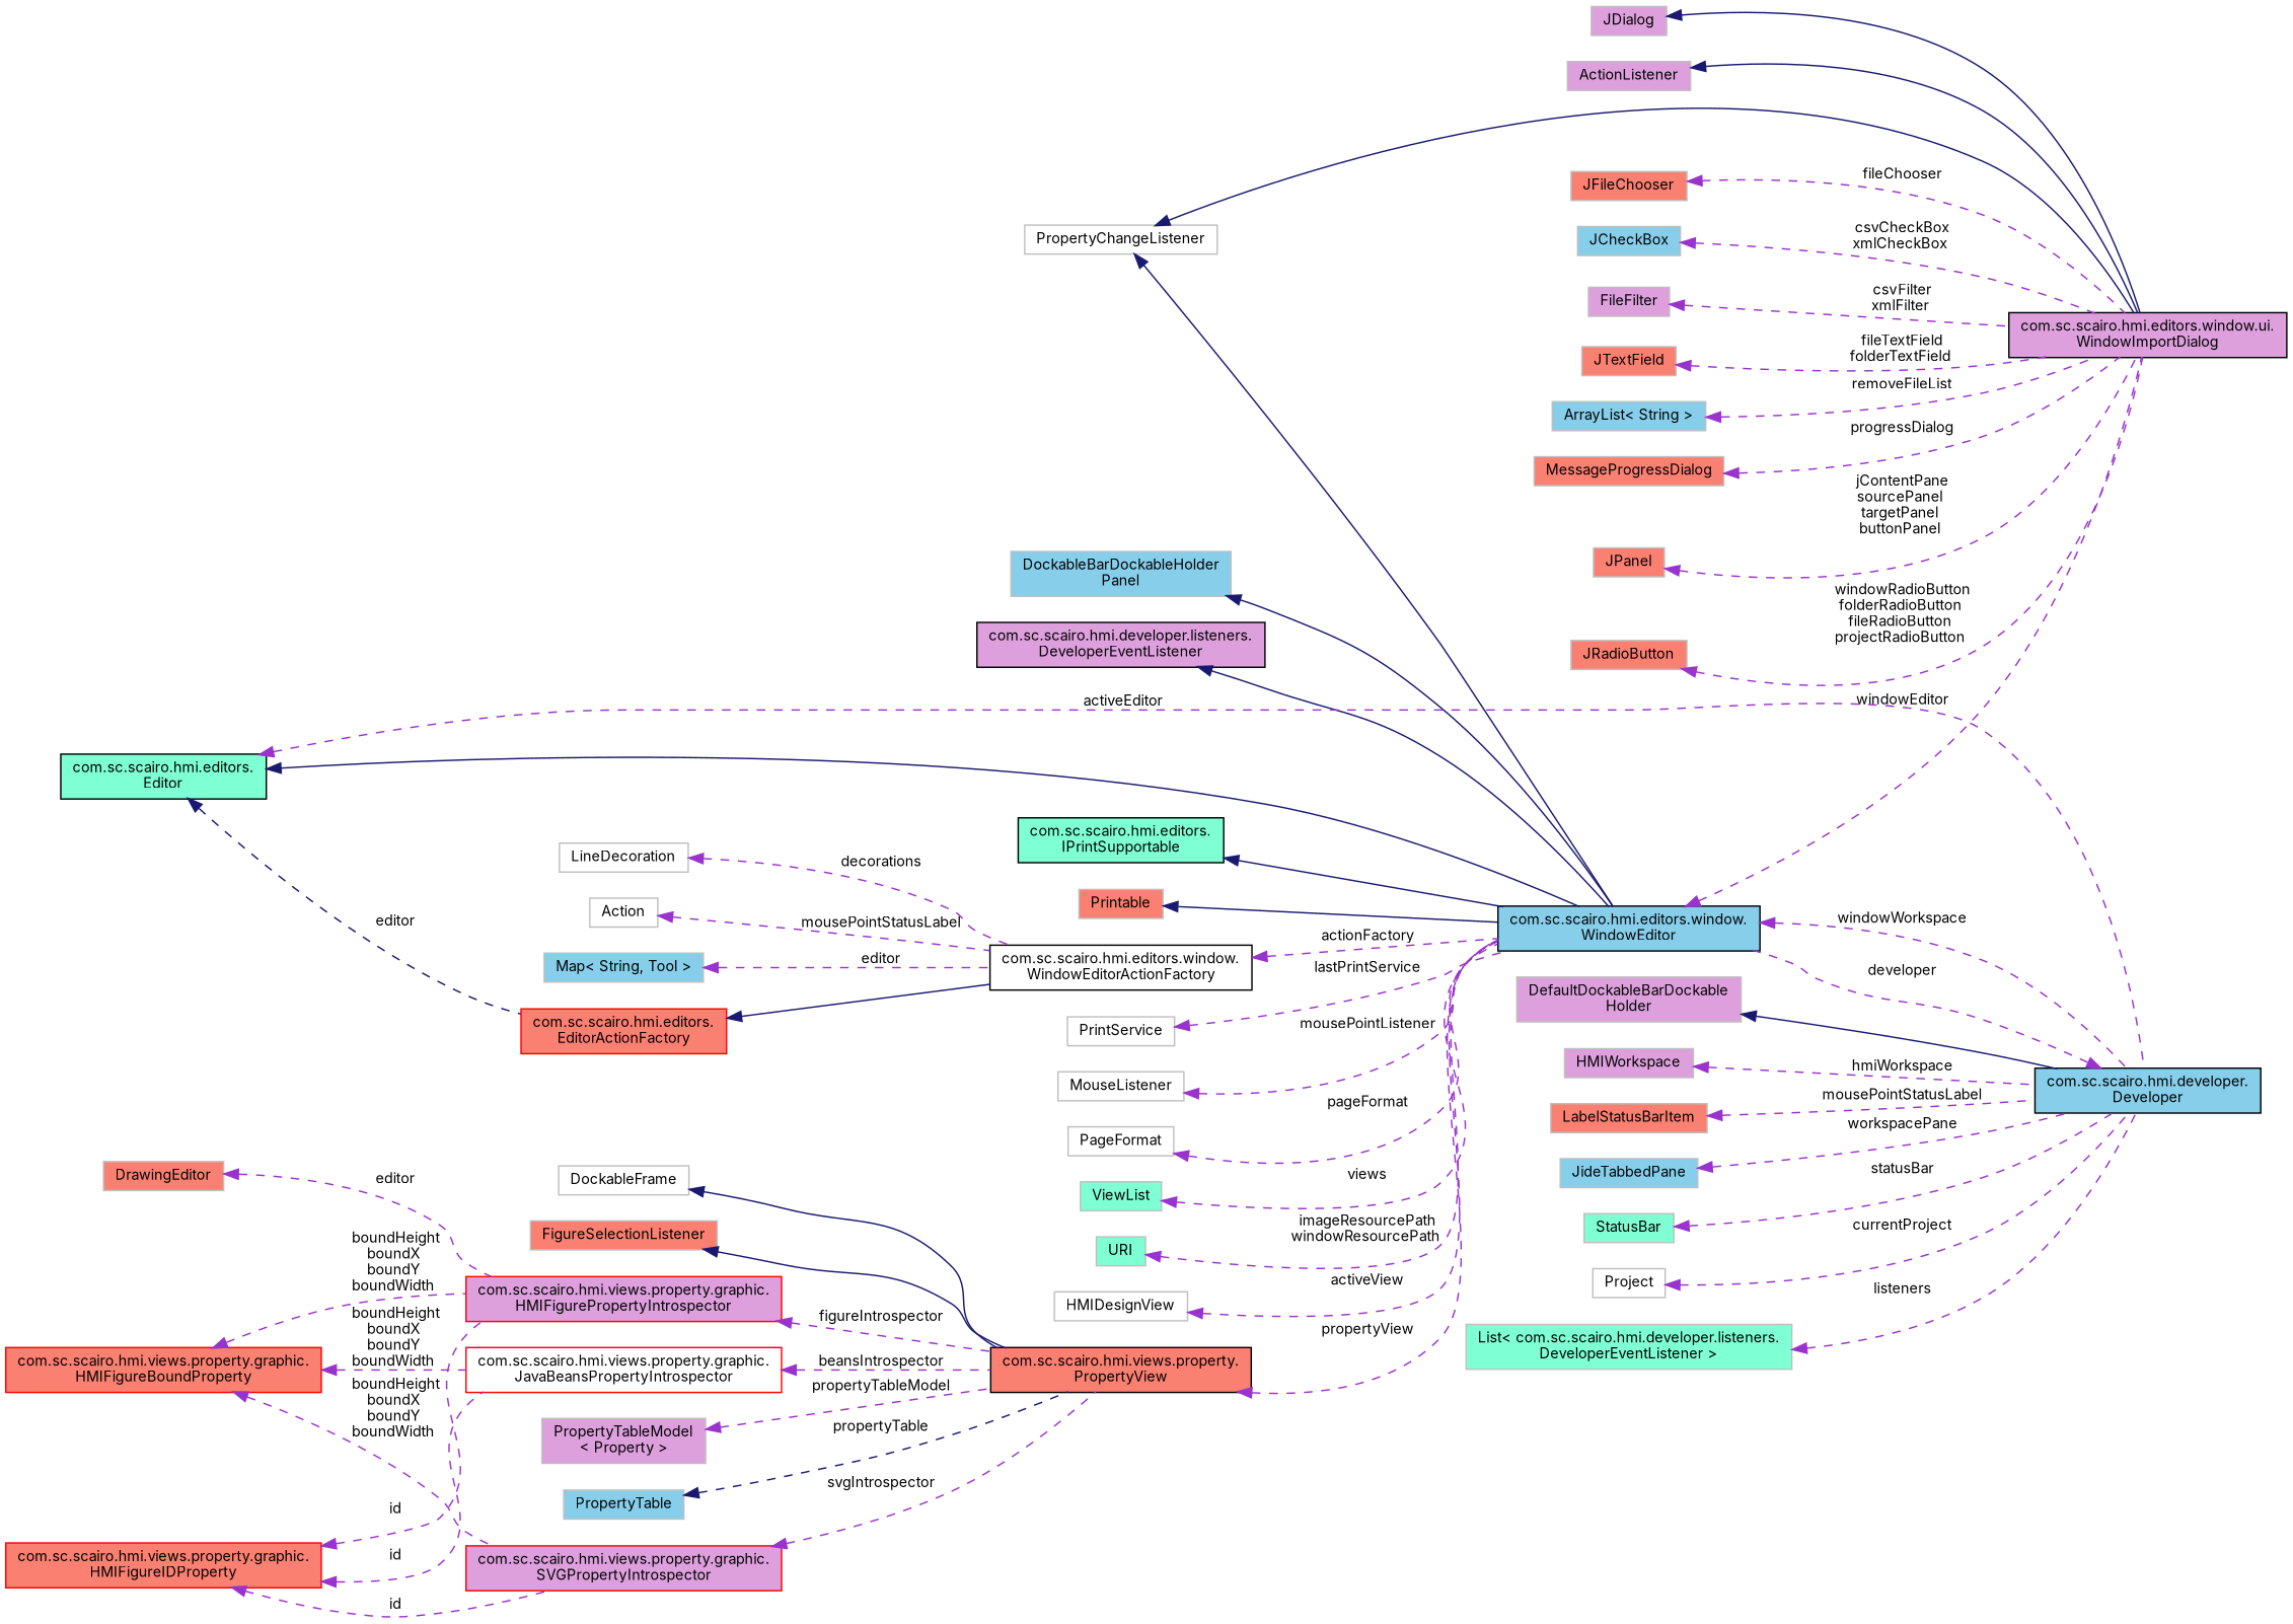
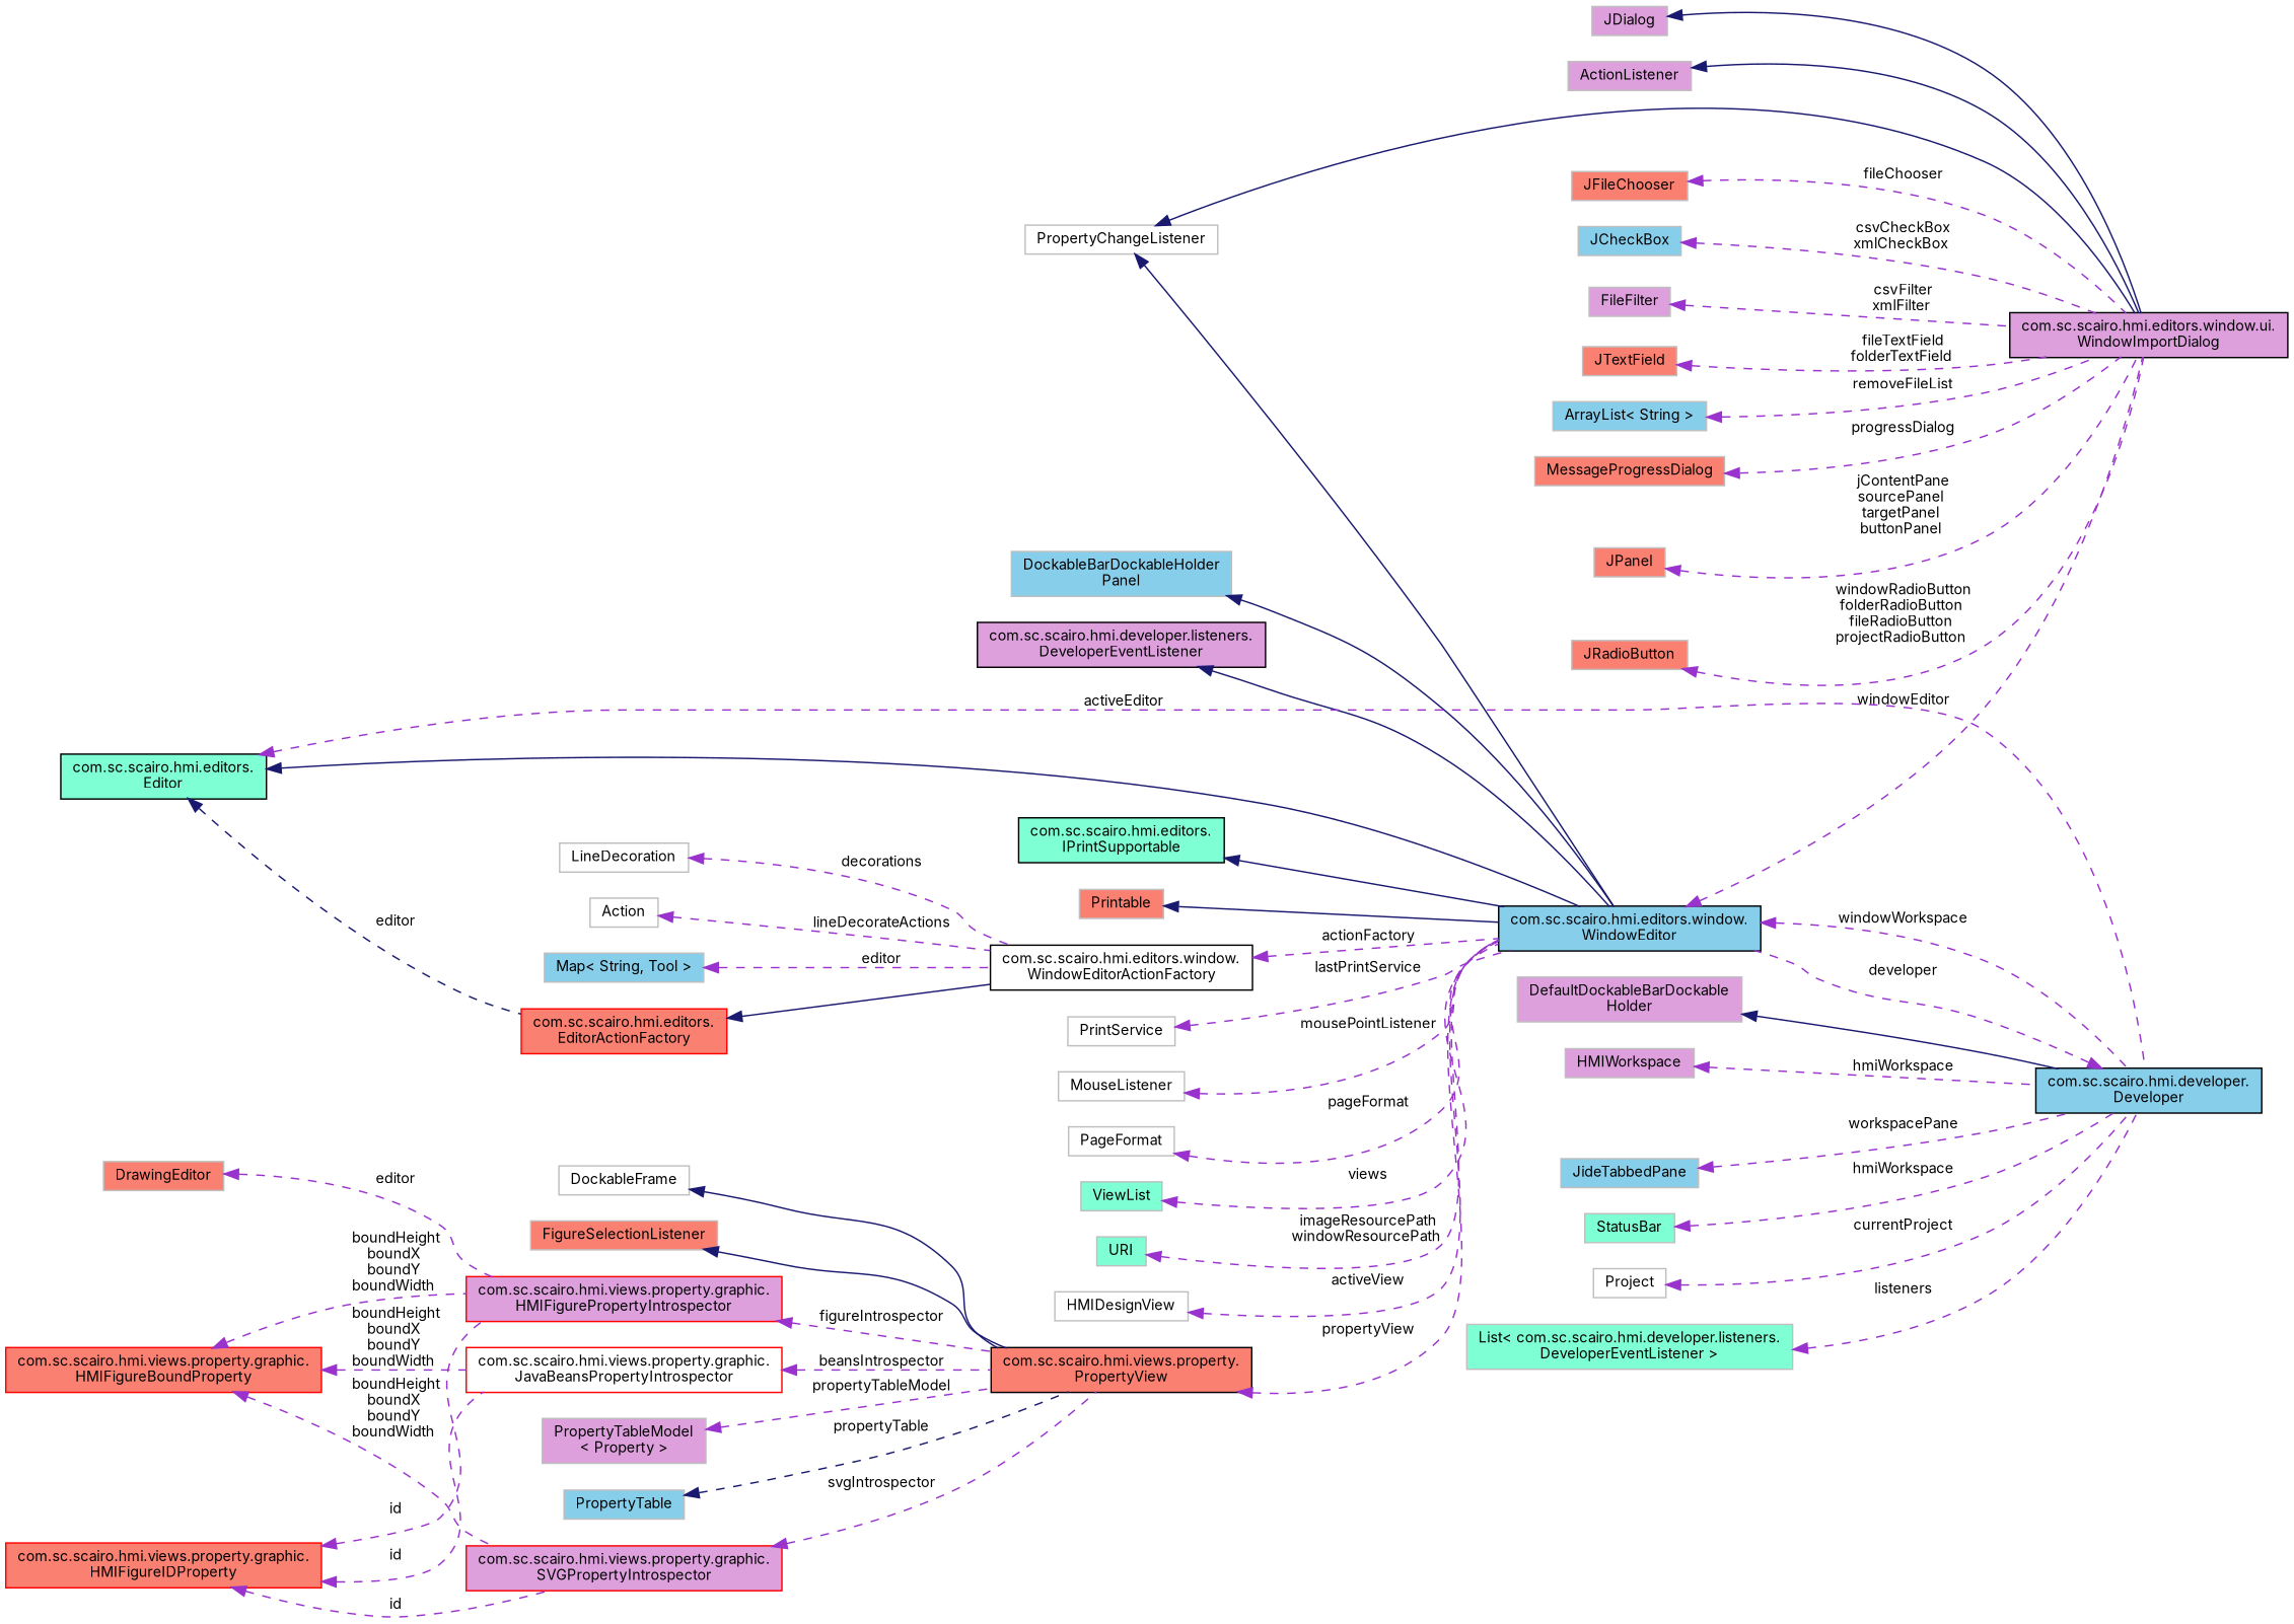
  digraph {
    fontname=Inter
    rankdir=LR
    node [color=grey75 fillcolor=salmon fontname=Inter fontsize=10 shape=record style=filled]
    edge [color=darkorchid3 dir=back fontname=Inter fontsize=10 labelfontname=Helvetica labelfontsize=10 style=dashed]
    n1 [color=black fillcolor=plum fontcolor=black height=0.2 label="com.sc.scairo.hmi.editors.window.ui.\lWindowImportDialog" width=0.4]
    n2 [fillcolor=plum height=0.2 label=JDialog width=0.4]
    n3 [fillcolor=plum height=0.2 label=ActionListener width=0.4]
    n4 [fillcolor=white height=0.2 label=PropertyChangeListener width=0.4]
    n5 [color=black fillcolor=skyblue height=0.2 label="com.sc.scairo.hmi.editors.window.\lWindowEditor" width=0.4]
    n6 [color=black fillcolor=skyblue height=0.2 label="com.sc.scairo.hmi.developer.\lDeveloper" width=0.4]
    n7 [height=0.2 label=JFileChooser width=0.4]
    n8 [fillcolor=skyblue height=0.2 label=JCheckBox width=0.4]
    n9 [fillcolor=plum height=0.2 label=FileFilter width=0.4]
    n10 [fillcolor=skyblue height=0.2 label="DockableBarDockableHolder\lPanel" width=0.4]
    n11 [color=black fillcolor=plum height=0.2 label="com.sc.scairo.hmi.developer.listeners.\lDeveloperEventListener" width=0.4]
    n12 [color=black fillcolor=aquamarine height=0.2 label="com.sc.scairo.hmi.editors.\lEditor" width=0.4]
    n13 [color=red height=0.2 label="com.sc.scairo.hmi.editors.\lEditorActionFactory" width=0.4]
    n14 [color=black fillcolor=white height=0.2 label="com.sc.scairo.hmi.editors.window.\lWindowEditorActionFactory" width=0.4]
    n15 [color=black fillcolor=aquamarine height=0.2 label="com.sc.scairo.hmi.editors.\lIPrintSupportable" width=0.4]
    n16 [height=0.2 label=Printable width=0.4]
    n17 [height=0.2 label=DrawingEditor width=0.4]
    n18 [color=red fillcolor=plum height=0.2 label="com.sc.scairo.hmi.views.property.graphic.\lHMIFigurePropertyIntrospector" width=0.4]
    n19 [color=black height=0.2 label="com.sc.scairo.hmi.views.property.\lPropertyView" width=0.4]
    n20 [fillcolor=white height=0.2 label=PrintService width=0.4]
    n21 [fillcolor=white height=0.2 label=MouseListener width=0.4]
    n22 [fillcolor=white height=0.2 label=PageFormat width=0.4]
    n23 [fillcolor=aquamarine height=0.2 label=ViewList width=0.4]
    n24 [fillcolor=aquamarine height=0.2 label=URI width=0.4]
    n25 [fillcolor=white height=0.2 label=HMIDesignView width=0.4]
    n26 [fillcolor=plum height=0.2 label="DefaultDockableBarDockable\lHolder" width=0.4]
    n27 [fillcolor=plum height=0.2 label=HMIWorkspace width=0.4]
-   n28 [height=0.2 label=LabelStatusBarItem width=0.4]
    n29 [fillcolor=skyblue height=0.2 label=JideTabbedPane width=0.4]
    n30 [fillcolor=aquamarine height=0.2 label=StatusBar width=0.4]
    n31 [fillcolor=white height=0.2 label=Project width=0.4]
    n32 [fillcolor=aquamarine height=0.2 label="List\< com.sc.scairo.hmi.developer.listeners.\lDeveloperEventListener \>" width=0.4]
    n33 [fillcolor=white height=0.2 label=DockableFrame width=0.4]
    n34 [height=0.2 label=FigureSelectionListener width=0.4]
    n35 [color=red fillcolor=white height=0.2 label="com.sc.scairo.hmi.views.property.graphic.\lJavaBeansPropertyIntrospector" width=0.4]
    n36 [color=red height=0.2 label="com.sc.scairo.hmi.views.property.graphic.\lHMIFigureBoundProperty" width=0.4]
    n37 [color=red fillcolor=plum height=0.2 label="com.sc.scairo.hmi.views.property.graphic.\lSVGPropertyIntrospector" width=0.4]
    n38 [color=red height=0.2 label="com.sc.scairo.hmi.views.property.graphic.\lHMIFigureIDProperty" width=0.4]
    n39 [fillcolor=plum height=0.2 label="PropertyTableModel\l\< Property \>" width=0.4]
    n40 [fillcolor=skyblue height=0.2 label=PropertyTable width=0.4]
    n41 [fillcolor=white height=0.2 label=LineDecoration width=0.4]
    n42 [fillcolor=white height=0.2 label=Action width=0.4]
    n43 [fillcolor=skyblue height=0.2 label="Map\< String, Tool \>" width=0.4]
    n44 [height=0.2 label=JTextField width=0.4]
    n45 [fillcolor=skyblue height=0.2 label="ArrayList\< String \>" width=0.4]
    n46 [height=0.2 label=MessageProgressDialog width=0.4]
    n47 [height=0.2 label=JPanel width=0.4]
    n48 [height=0.2 label=JRadioButton width=0.4]
    n2 -> n1 [color=midnightblue style=solid]
    n3 -> n1 [color=midnightblue style=solid]
    n4 -> n1 [color=midnightblue style=solid]
    n4 -> n5 [color=midnightblue style=solid]
    n5 -> n1 [label=" windowEditor"]
    n5 -> n6 [label=" windowWorkspace"]
    n6 -> n5 [label=" developer"]
    n7 -> n1 [label=" fileChooser"]
    n8 -> n1 [label=" csvCheckBox\nxmlCheckBox"]
    n9 -> n1 [label=" csvFilter\nxmlFilter"]
    n10 -> n5 [color=midnightblue style=solid]
    n11 -> n5 [color=midnightblue style=solid]
    n12 -> n5 [color=midnightblue style=solid]
    n12 -> n6 [label=" activeEditor"]
    n12 -> n13 [color=midnightblue label=" editor"]
    n13 -> n14 [color=midnightblue style=solid]
    n14 -> n5 [label=" actionFactory"]
    n15 -> n5 [color=midnightblue style=solid]
    n16 -> n5 [color=midnightblue style=solid]
    n17 -> n18 [label=" editor"]
    n18 -> n19 [label=" figureIntrospector"]
    n19 -> n5 [label=" propertyView"]
    n20 -> n5 [label=" lastPrintService"]
    n21 -> n5 [label=" mousePointListener"]
    n22 -> n5 [label=" pageFormat"]
    n23 -> n5 [label=" views"]
    n24 -> n5 [label=" imageResourcePath\nwindowResourcePath"]
    n25 -> n5 [label=" activeView"]
    n26 -> n6 [color=midnightblue style=solid]
    n27 -> n6 [label=" hmiWorkspace"]
-   n28 -> n6 [label=" mousePointStatusLabel"]
    n29 -> n6 [label=" workspacePane"]
-   n30 -> n6 [label=" statusBar"]
+   n30 -> n6 [label=" hmiWorkspace"]
    n31 -> n6 [label=" currentProject"]
    n32 -> n6 [label=" listeners"]
    n33 -> n19 [color=midnightblue style=solid]
    n34 -> n19 [color=midnightblue style=solid]
    n35 -> n19 [label=" beansIntrospector"]
    n36 -> n18 [label=" boundHeight\nboundX\nboundY\nboundWidth"]
    n36 -> n35 [label=" boundHeight\nboundX\nboundY\nboundWidth"]
    n36 -> n37 [label=" boundHeight\nboundX\nboundY\nboundWidth"]
    n37 -> n19 [label=" svgIntrospector"]
    n38 -> n18 [label=" id"]
    n38 -> n35 [label=" id"]
    n38 -> n37 [label=" id"]
    n39 -> n19 [label=" propertyTableModel"]
    n40 -> n19 [color=midnightblue label=" propertyTable"]
    n41 -> n14 [label=" decorations"]
-   n42 -> n14 [label=" mousePointStatusLabel"]
+   n42 -> n14 [label=" lineDecorateActions"]
    n43 -> n14 [label=" editor"]
    n44 -> n1 [label=" fileTextField\nfolderTextField"]
    n45 -> n1 [label=" removeFileList"]
    n46 -> n1 [label=" progressDialog"]
    n47 -> n1 [label=" jContentPane\nsourcePanel\ntargetPanel\nbuttonPanel"]
    n48 -> n1 [label=" windowRadioButton\nfolderRadioButton\nfileRadioButton\nprojectRadioButton"]
  }
